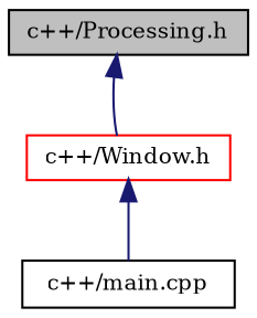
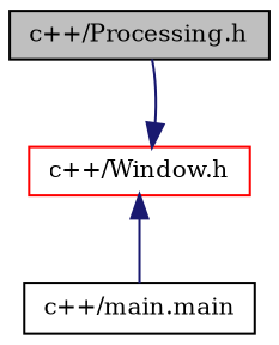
  digraph {
    fontname="DejaVu Serif"
    node [color=black fontname="DejaVu Serif" fontsize=10 shape=record]
    edge [color=midnightblue dir=back fontname="DejaVu Serif" fontsize=10 labelfontname=Helvetica labelfontsize=10 style=solid]
    n1 [fillcolor=grey75 fontcolor=black height=0.2 label="c++/Processing.h" style=filled width=0.4]
    n2 [color=red height=0.2 label="c++/Window.h" width=0.4]
-   n3 [height=0.2 label="c++/main.cpp" width=0.4]
-   n1 -> n2
+   n3 [height=0.2 label="c++/main.main" width=0.4]
+   n2 -> n1
    n2 -> n3
  }
